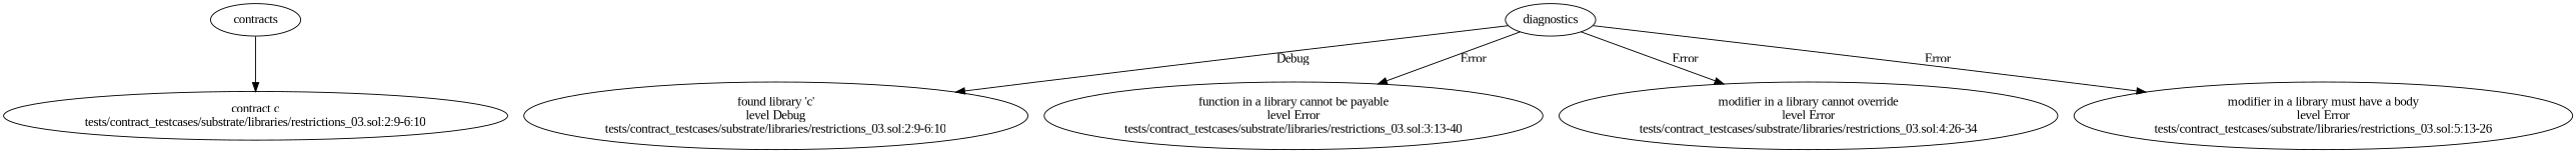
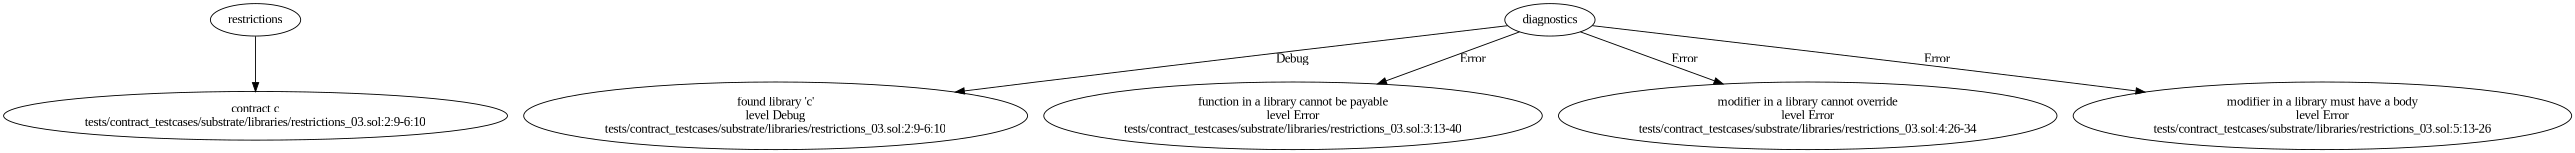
  strict digraph {
    fontname="Liberation Serif"
    node [fontname="Liberation Serif"]
    edge [fontname="Liberation Serif"]
    n1 [label="contract c\ntests/contract_testcases/substrate/libraries/restrictions_03.sol:2:9-6:10"]
    n2 [label="found library 'c'\nlevel Debug\ntests/contract_testcases/substrate/libraries/restrictions_03.sol:2:9-6:10"]
    n3 [label="function in a library cannot be payable\nlevel Error\ntests/contract_testcases/substrate/libraries/restrictions_03.sol:3:13-40"]
    n4 [label="modifier in a library cannot override\nlevel Error\ntests/contract_testcases/substrate/libraries/restrictions_03.sol:4:26-34"]
    n5 [label="modifier in a library must have a body\nlevel Error\ntests/contract_testcases/substrate/libraries/restrictions_03.sol:5:13-26"]
-   contracts
+   contracts [label=restrictions]
    diagnostics
    contracts -> n1
    diagnostics -> n2 [label=Debug]
    diagnostics -> n3 [label=Error]
    diagnostics -> n4 [label=Error]
    diagnostics -> n5 [label=Error]
  }
